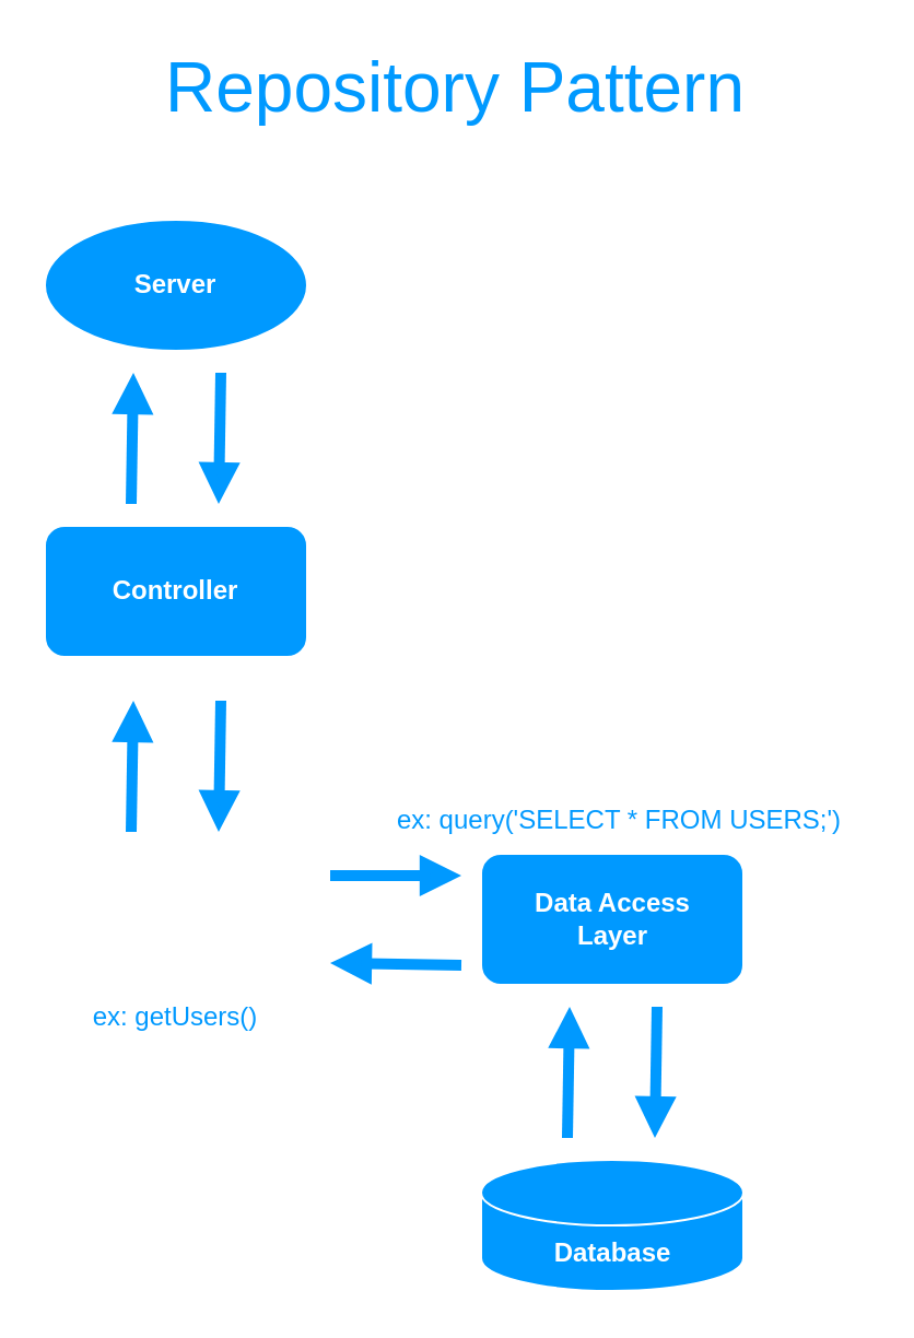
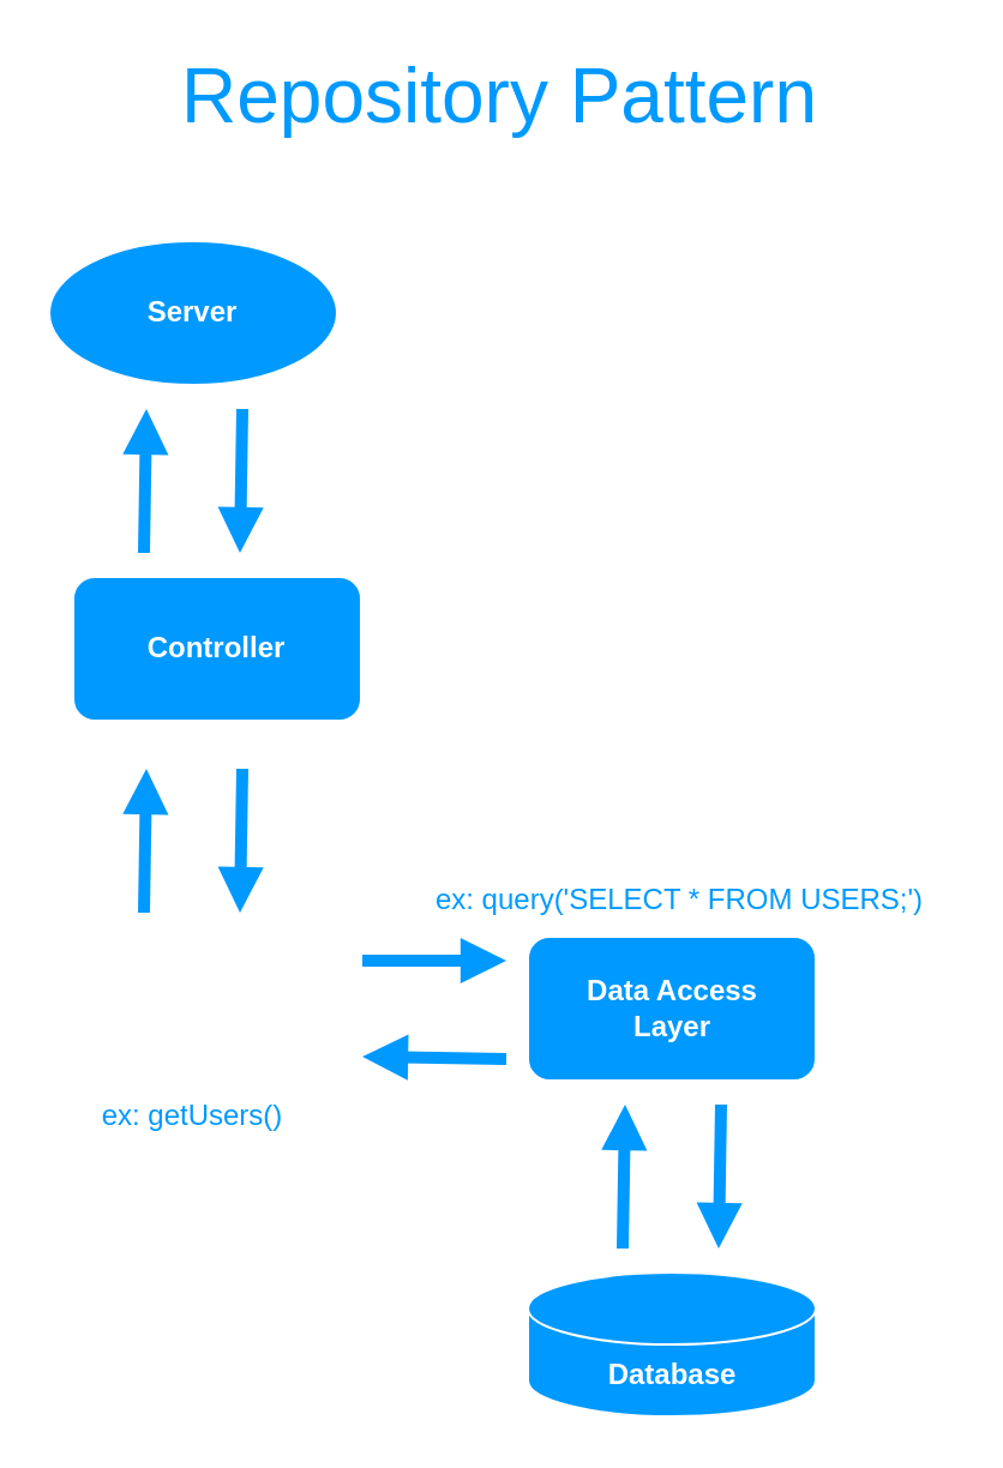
  <mxCell id="0" />
  <mxCell id="1" parent="0" />
  <mxCell id="2" value="Data Access &lt;br&gt;Layer" style="rounded=1;whiteSpace=wrap;html=1;fillColor=#0099FF;strokeColor=#FFFFFF;fontColor=#ffffff;fontStyle=1" vertex="1" parent="1"><mxGeometry x="219.5" y="390" width="120" height="60" as="geometry" /></mxCell>
  <mxCell id="3" value="Database" style="shape=cylinder3;whiteSpace=wrap;html=1;boundedLbl=1;backgroundOutline=1;size=15;fillColor=#0099FF;strokeColor=#FFFFFF;fontStyle=1;fontColor=#FFFFFF;" vertex="1" parent="1"><mxGeometry x="219.5" y="530" width="120" height="60" as="geometry" /></mxCell>
- <mxCell id="4" value="Controller" style="rounded=1;whiteSpace=wrap;html=1;fillColor=#0099FF;strokeColor=#FFFFFF;fontColor=#ffffff;fontStyle=1" vertex="1" parent="1"><mxGeometry x="20" y="240" width="120" height="60" as="geometry" /></mxCell>
+ <mxCell id="4" value="Controller" style="rounded=1;whiteSpace=wrap;html=1;fillColor=#0099FF;strokeColor=#FFFFFF;fontColor=#ffffff;fontStyle=1" vertex="1" parent="1"><mxGeometry x="30" y="240" width="120" height="60" as="geometry" /></mxCell>
  <mxCell id="5" value="Server" style="ellipse;whiteSpace=wrap;html=1;fillColor=#0099FF;strokeColor=#FFFFFF;fontColor=#ffffff;fontStyle=1;" vertex="1" parent="1"><mxGeometry x="20" y="100" width="120" height="60" as="geometry" /></mxCell>
  <mxCell id="6" value="Repository Pattern" style="text;html=1;strokeColor=none;fillColor=none;align=center;verticalAlign=middle;whiteSpace=wrap;rounded=0;fontColor=#0099FF;fontSize=32;" vertex="1" parent="1"><mxGeometry x="65" y="20" width="286" height="40" as="geometry" /></mxCell>
  <mxCell id="7" value="&lt;h1 style=&quot;font-size: 12px;&quot;&gt;&lt;span style=&quot;font-weight: normal;&quot;&gt;ex: getUsers()&lt;/span&gt;&lt;/h1&gt;" style="text;html=1;strokeColor=none;fillColor=none;spacing=5;spacingTop=-20;whiteSpace=wrap;overflow=hidden;rounded=0;fontSize=32;fontColor=#0099FF;align=center;verticalAlign=top;fontStyle=0" vertex="1" parent="1"><mxGeometry x="20" y="460" width="119.5" height="20" as="geometry" /></mxCell>
  <mxCell id="8" value="&lt;h1 style=&quot;font-size: 12px;&quot;&gt;&lt;span style=&quot;font-weight: normal;&quot;&gt;ex: query('SELECT * FROM USERS;')&lt;/span&gt;&lt;/h1&gt;" style="text;html=1;strokeColor=none;fillColor=none;spacing=5;spacingTop=-20;whiteSpace=wrap;overflow=hidden;rounded=0;fontSize=32;fontColor=#0099FF;align=center;" vertex="1" parent="1"><mxGeometry x="169.5" y="370" width="226" height="20" as="geometry" /></mxCell>
  <mxCell id="9" value="" style="group" vertex="1" connectable="0" parent="1"><mxGeometry x="59.5" y="170" width="41" height="60" as="geometry" /></mxCell>
  <mxCell id="10" value="" style="endArrow=block;html=1;strokeColor=#0099FF;strokeWidth=5;endFill=1;" edge="1" parent="9"><mxGeometry width="50" height="50" relative="1" as="geometry"><mxPoint y="60" as="sourcePoint" /><mxPoint x="1" as="targetPoint" /></mxGeometry></mxCell>
  <mxCell id="11" value="" style="endArrow=block;html=1;strokeColor=#0099FF;strokeWidth=5;endFill=1;" edge="1" parent="9"><mxGeometry width="50" height="50" relative="1" as="geometry"><mxPoint x="41" as="sourcePoint" /><mxPoint x="40" y="60" as="targetPoint" /></mxGeometry></mxCell>
  <mxCell id="12" value="" style="group" vertex="1" connectable="0" parent="1"><mxGeometry x="59.5" y="320" width="41" height="60" as="geometry" /></mxCell>
  <mxCell id="13" value="" style="endArrow=block;html=1;strokeColor=#0099FF;strokeWidth=5;endFill=1;" edge="1" parent="12"><mxGeometry width="50" height="50" relative="1" as="geometry"><mxPoint y="60" as="sourcePoint" /><mxPoint x="1" as="targetPoint" /></mxGeometry></mxCell>
  <mxCell id="14" value="" style="endArrow=block;html=1;strokeColor=#0099FF;strokeWidth=5;endFill=1;" edge="1" parent="12"><mxGeometry width="50" height="50" relative="1" as="geometry"><mxPoint x="41" as="sourcePoint" /><mxPoint x="40" y="60" as="targetPoint" /></mxGeometry></mxCell>
  <mxCell id="15" value="" style="group;rotation=90;" vertex="1" connectable="0" parent="1"><mxGeometry x="159.5" y="390" width="41" height="60" as="geometry" /></mxCell>
  <mxCell id="16" value="" style="endArrow=block;html=1;strokeColor=#0099FF;strokeWidth=5;endFill=1;" edge="1" parent="15"><mxGeometry width="50" height="50" relative="1" as="geometry"><mxPoint x="-9" y="10" as="sourcePoint" /><mxPoint x="51" y="10" as="targetPoint" /></mxGeometry></mxCell>
  <mxCell id="17" value="" style="endArrow=block;html=1;strokeColor=#0099FF;strokeWidth=5;endFill=1;" edge="1" parent="15"><mxGeometry width="50" height="50" relative="1" as="geometry"><mxPoint x="51" y="51" as="sourcePoint" /><mxPoint x="-9" y="50" as="targetPoint" /></mxGeometry></mxCell>
  <mxCell id="18" value="" style="group" vertex="1" connectable="0" parent="1"><mxGeometry x="259" y="460" width="41" height="60" as="geometry" /></mxCell>
  <mxCell id="19" value="" style="endArrow=block;html=1;strokeColor=#0099FF;strokeWidth=5;endFill=1;" edge="1" parent="18"><mxGeometry width="50" height="50" relative="1" as="geometry"><mxPoint y="60" as="sourcePoint" /><mxPoint x="1" as="targetPoint" /></mxGeometry></mxCell>
  <mxCell id="20" value="" style="endArrow=block;html=1;strokeColor=#0099FF;strokeWidth=5;endFill=1;" edge="1" parent="18"><mxGeometry width="50" height="50" relative="1" as="geometry"><mxPoint x="41" as="sourcePoint" /><mxPoint x="40" y="60" as="targetPoint" /></mxGeometry></mxCell>
